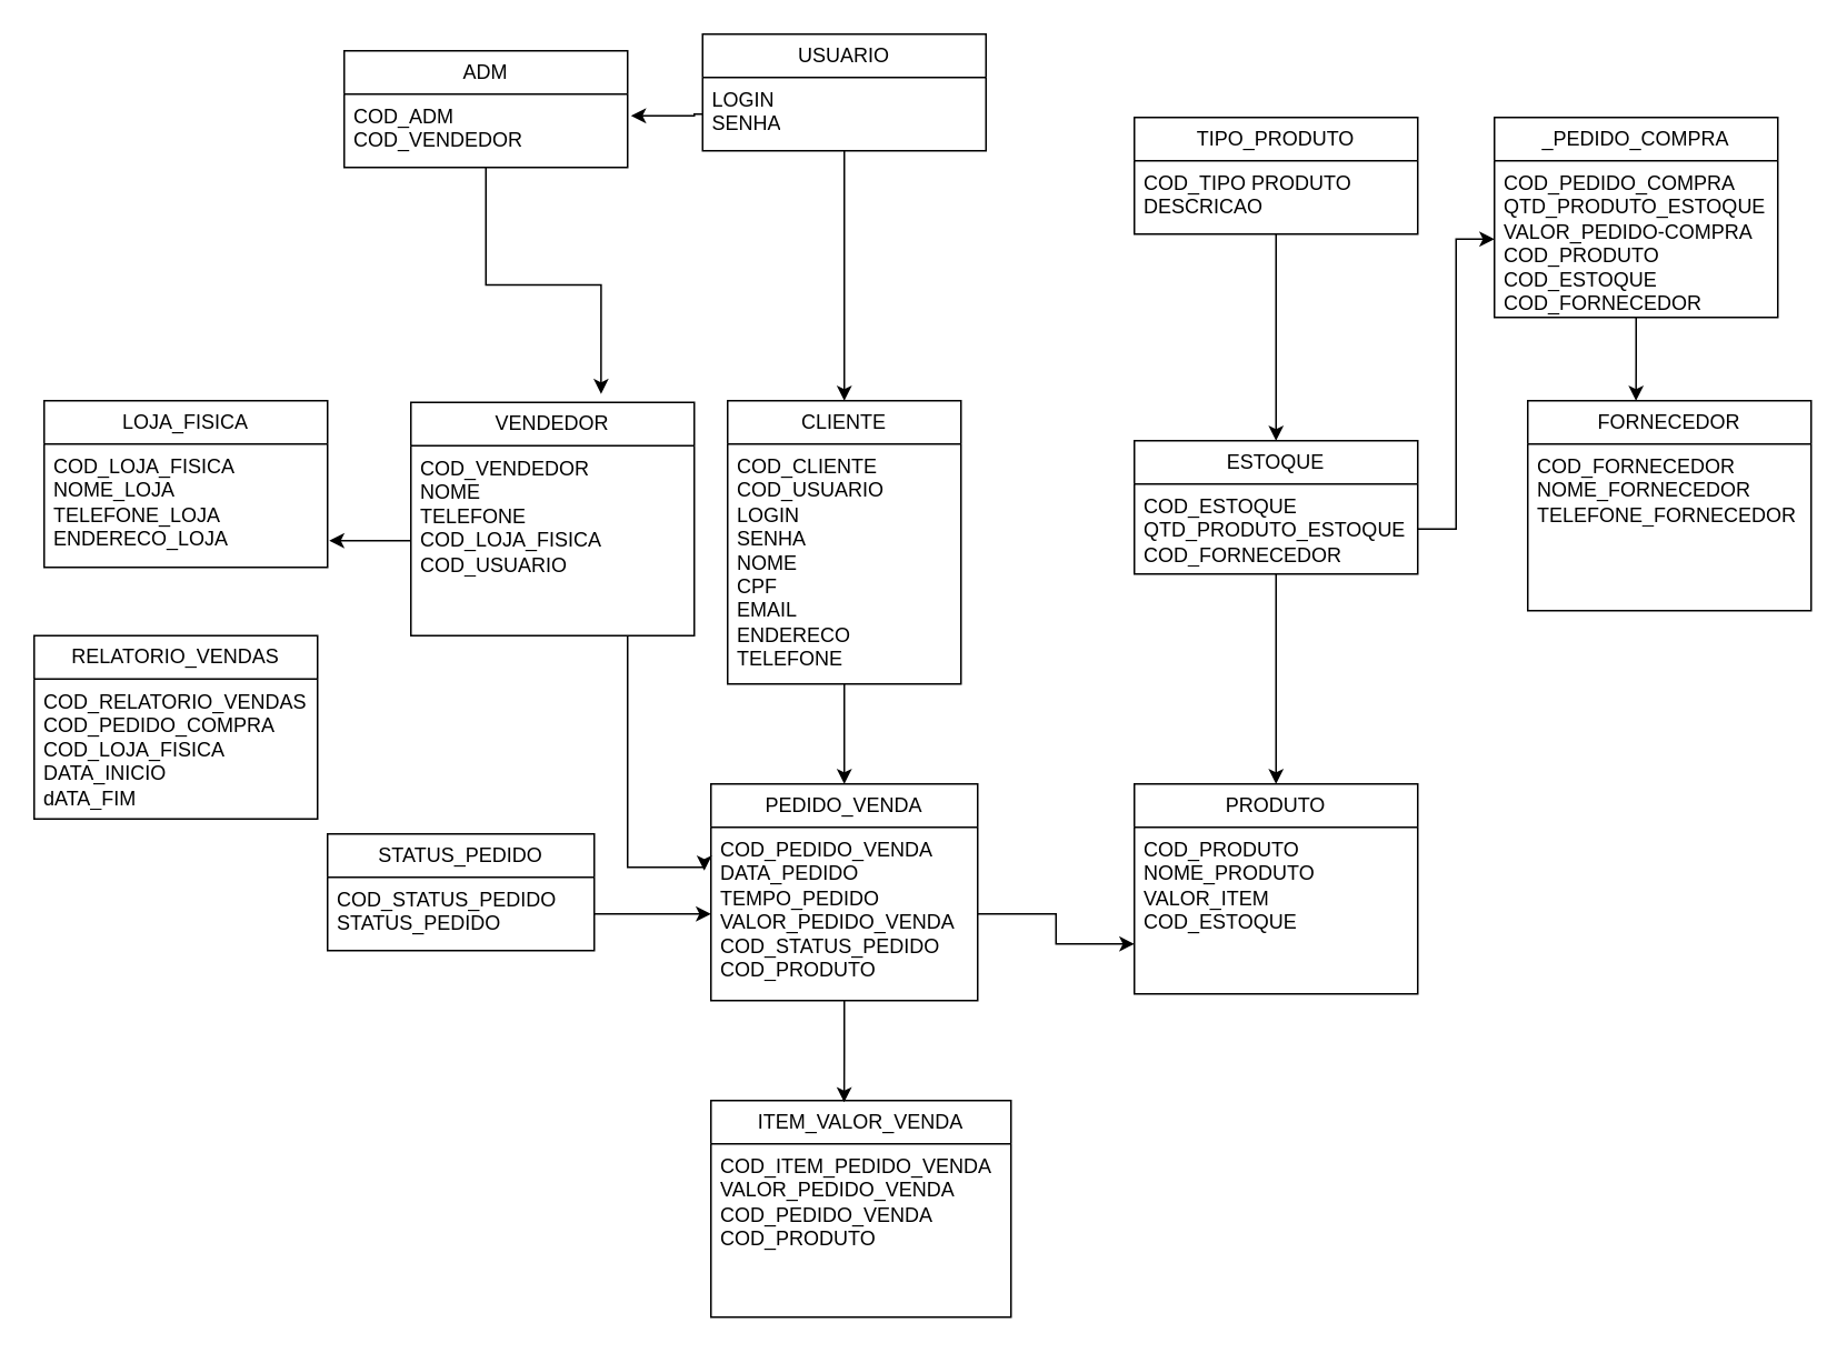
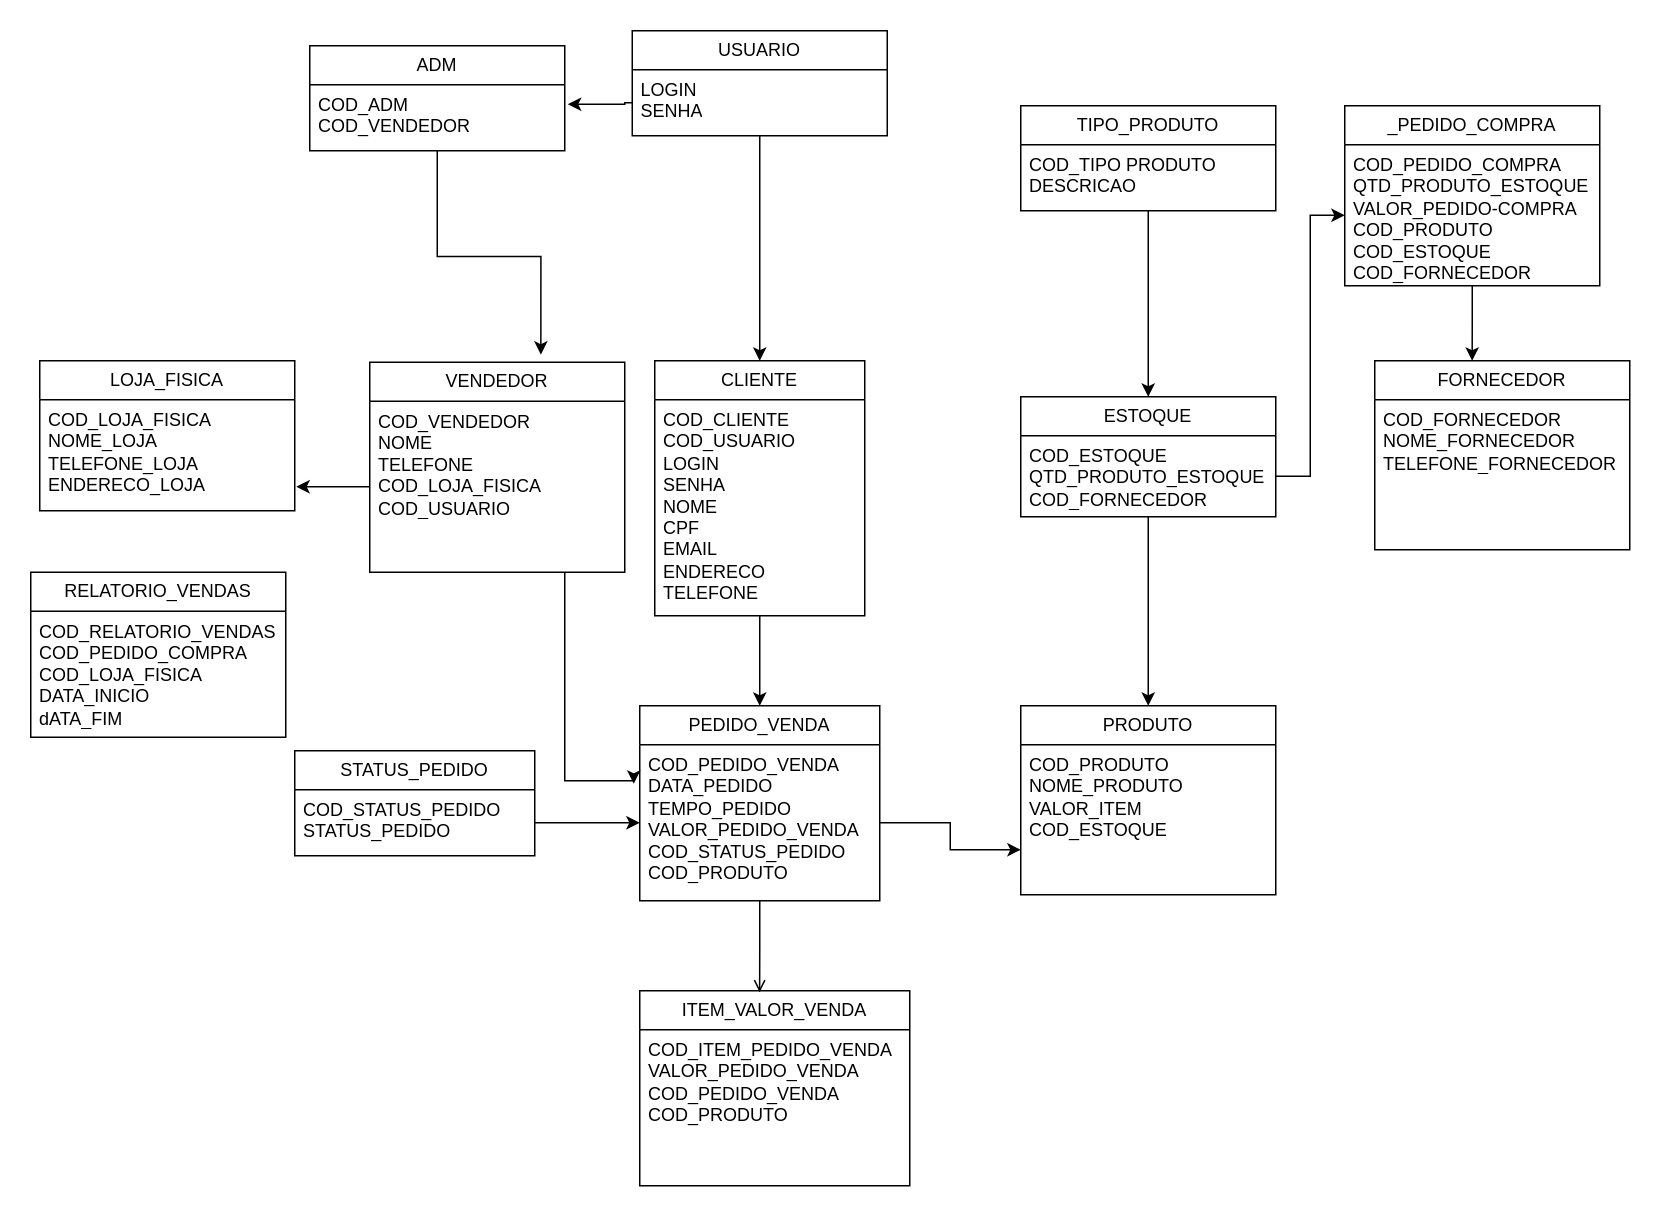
  <mxCell id="0" />
  <mxCell id="1" parent="0" />
  <mxCell id="2" style="edgeStyle=orthogonalEdgeStyle;rounded=0;orthogonalLoop=1;jettySize=auto;html=1;entryX=0.5;entryY=0;entryDx=0;entryDy=0;" edge="1" parent="1" source="3" target="6"><mxGeometry relative="1" as="geometry" /></mxCell>
  <mxCell id="3" value="CLIENTE" style="swimlane;fontStyle=0;childLayout=stackLayout;horizontal=1;startSize=26;fillColor=none;horizontalStack=0;resizeParent=1;resizeParentMax=0;resizeLast=0;collapsible=1;marginBottom=0;whiteSpace=wrap;html=1;" vertex="1" parent="1"><mxGeometry x="436" y="240" width="140" height="170" as="geometry" /></mxCell>
  <mxCell id="4" value="COD_CLIENTE&lt;br&gt;COD_USUARIO&lt;br&gt;LOGIN&lt;br&gt;SENHA&lt;br&gt;NOME&lt;br&gt;CPF&amp;nbsp;&lt;br&gt;EMAIL&amp;nbsp;&lt;br&gt;ENDERECO&lt;br&gt;TELEFONE" style="text;strokeColor=none;fillColor=none;align=left;verticalAlign=top;spacingLeft=4;spacingRight=4;overflow=hidden;rotatable=0;points=[[0,0.5],[1,0.5]];portConstraint=eastwest;whiteSpace=wrap;html=1;" vertex="1" parent="3"><mxGeometry y="26" width="140" height="144" as="geometry" /></mxCell>
- <mxCell id="5" style="edgeStyle=orthogonalEdgeStyle;rounded=0;orthogonalLoop=1;jettySize=auto;html=1;entryX=0.444;entryY=0.008;entryDx=0;entryDy=0;entryPerimeter=0;" edge="1" parent="1" source="6" target="8"><mxGeometry relative="1" as="geometry" /></mxCell>
+ <mxCell id="5" style="edgeStyle=orthogonalEdgeStyle;rounded=0;orthogonalLoop=1;jettySize=auto;html=1;entryX=0.444;entryY=0.008;entryDx=0;entryDy=0;entryPerimeter=0;endArrow=open;" edge="1" parent="1" source="6" target="8"><mxGeometry relative="1" as="geometry" /></mxCell>
  <mxCell id="6" value="PEDIDO_VENDA" style="swimlane;fontStyle=0;childLayout=stackLayout;horizontal=1;startSize=26;fillColor=none;horizontalStack=0;resizeParent=1;resizeParentMax=0;resizeLast=0;collapsible=1;marginBottom=0;whiteSpace=wrap;html=1;" vertex="1" parent="1"><mxGeometry x="426" y="470" width="160" height="130" as="geometry" /></mxCell>
  <mxCell id="7" value="COD_PEDIDO_VENDA&lt;br&gt;DATA_PEDIDO&lt;br&gt;TEMPO_PEDIDO&lt;br&gt;VALOR_PEDIDO_VENDA&lt;br&gt;COD_STATUS_PEDIDO&lt;br&gt;COD_PRODUTO" style="text;strokeColor=none;fillColor=none;align=left;verticalAlign=top;spacingLeft=4;spacingRight=4;overflow=hidden;rotatable=0;points=[[0,0.5],[1,0.5]];portConstraint=eastwest;whiteSpace=wrap;html=1;" vertex="1" parent="6"><mxGeometry y="26" width="160" height="104" as="geometry" /></mxCell>
  <mxCell id="8" value="ITEM_VALOR_VENDA" style="swimlane;fontStyle=0;childLayout=stackLayout;horizontal=1;startSize=26;fillColor=none;horizontalStack=0;resizeParent=1;resizeParentMax=0;resizeLast=0;collapsible=1;marginBottom=0;whiteSpace=wrap;html=1;" vertex="1" parent="1"><mxGeometry x="426" y="660" width="180" height="130" as="geometry" /></mxCell>
  <mxCell id="9" value="COD_ITEM_PEDIDO_VENDA&lt;br&gt;VALOR_PEDIDO_VENDA&lt;br&gt;COD_PEDIDO_VENDA&lt;br&gt;COD_PRODUTO" style="text;strokeColor=none;fillColor=none;align=left;verticalAlign=top;spacingLeft=4;spacingRight=4;overflow=hidden;rotatable=0;points=[[0,0.5],[1,0.5]];portConstraint=eastwest;whiteSpace=wrap;html=1;" vertex="1" parent="8"><mxGeometry y="26" width="180" height="104" as="geometry" /></mxCell>
  <mxCell id="10" value="PRODUTO" style="swimlane;fontStyle=0;childLayout=stackLayout;horizontal=1;startSize=26;fillColor=none;horizontalStack=0;resizeParent=1;resizeParentMax=0;resizeLast=0;collapsible=1;marginBottom=0;whiteSpace=wrap;html=1;" vertex="1" parent="1"><mxGeometry x="680" y="470" width="170" height="126" as="geometry" /></mxCell>
  <mxCell id="11" value="COD_PRODUTO&lt;br&gt;NOME_PRODUTO&lt;br&gt;VALOR_ITEM&lt;br&gt;COD_ESTOQUE" style="text;strokeColor=none;fillColor=none;align=left;verticalAlign=top;spacingLeft=4;spacingRight=4;overflow=hidden;rotatable=0;points=[[0,0.5],[1,0.5]];portConstraint=eastwest;whiteSpace=wrap;html=1;" vertex="1" parent="10"><mxGeometry y="26" width="170" height="100" as="geometry" /></mxCell>
  <mxCell id="12" value="STATUS_PEDIDO" style="swimlane;fontStyle=0;childLayout=stackLayout;horizontal=1;startSize=26;fillColor=none;horizontalStack=0;resizeParent=1;resizeParentMax=0;resizeLast=0;collapsible=1;marginBottom=0;whiteSpace=wrap;html=1;" vertex="1" parent="1"><mxGeometry x="196" y="500" width="160" height="70" as="geometry" /></mxCell>
  <mxCell id="13" value="COD_STATUS_PEDIDO&lt;br&gt;STATUS_PEDIDO&lt;br&gt;" style="text;strokeColor=none;fillColor=none;align=left;verticalAlign=top;spacingLeft=4;spacingRight=4;overflow=hidden;rotatable=0;points=[[0,0.5],[1,0.5]];portConstraint=eastwest;whiteSpace=wrap;html=1;" vertex="1" parent="12"><mxGeometry y="26" width="160" height="44" as="geometry" /></mxCell>
  <mxCell id="14" style="edgeStyle=orthogonalEdgeStyle;rounded=0;orthogonalLoop=1;jettySize=auto;html=1;entryX=0.5;entryY=0;entryDx=0;entryDy=0;" edge="1" parent="1" source="15" target="10"><mxGeometry relative="1" as="geometry" /></mxCell>
  <mxCell id="15" value="ESTOQUE" style="swimlane;fontStyle=0;childLayout=stackLayout;horizontal=1;startSize=26;fillColor=none;horizontalStack=0;resizeParent=1;resizeParentMax=0;resizeLast=0;collapsible=1;marginBottom=0;whiteSpace=wrap;html=1;" vertex="1" parent="1"><mxGeometry x="680" y="264" width="170" height="80" as="geometry" /></mxCell>
  <mxCell id="16" value="COD_ESTOQUE&lt;br&gt;QTD_PRODUTO_ESTOQUE&lt;br&gt;COD_FORNECEDOR" style="text;strokeColor=none;fillColor=none;align=left;verticalAlign=top;spacingLeft=4;spacingRight=4;overflow=hidden;rotatable=0;points=[[0,0.5],[1,0.5]];portConstraint=eastwest;whiteSpace=wrap;html=1;" vertex="1" parent="15"><mxGeometry y="26" width="170" height="54" as="geometry" /></mxCell>
  <mxCell id="17" style="edgeStyle=orthogonalEdgeStyle;rounded=0;orthogonalLoop=1;jettySize=auto;html=1;" edge="1" parent="1" source="18" target="15"><mxGeometry relative="1" as="geometry" /></mxCell>
  <mxCell id="18" value="TIPO_PRODUTO" style="swimlane;fontStyle=0;childLayout=stackLayout;horizontal=1;startSize=26;fillColor=none;horizontalStack=0;resizeParent=1;resizeParentMax=0;resizeLast=0;collapsible=1;marginBottom=0;whiteSpace=wrap;html=1;" vertex="1" parent="1"><mxGeometry x="680" y="70" width="170" height="70" as="geometry" /></mxCell>
  <mxCell id="19" value="COD_TIPO PRODUTO&lt;br&gt;DESCRICAO" style="text;strokeColor=none;fillColor=none;align=left;verticalAlign=top;spacingLeft=4;spacingRight=4;overflow=hidden;rotatable=0;points=[[0,0.5],[1,0.5]];portConstraint=eastwest;whiteSpace=wrap;html=1;" vertex="1" parent="18"><mxGeometry y="26" width="170" height="44" as="geometry" /></mxCell>
  <mxCell id="20" style="edgeStyle=orthogonalEdgeStyle;rounded=0;orthogonalLoop=1;jettySize=auto;html=1;exitX=1;exitY=0.5;exitDx=0;exitDy=0;entryX=0;entryY=0.5;entryDx=0;entryDy=0;" edge="1" parent="1" source="13" target="7"><mxGeometry relative="1" as="geometry" /></mxCell>
  <mxCell id="21" style="edgeStyle=orthogonalEdgeStyle;rounded=0;orthogonalLoop=1;jettySize=auto;html=1;exitX=1;exitY=0.5;exitDx=0;exitDy=0;entryX=0;entryY=0.7;entryDx=0;entryDy=0;entryPerimeter=0;" edge="1" parent="1" source="7" target="11"><mxGeometry relative="1" as="geometry" /></mxCell>
  <mxCell id="22" style="edgeStyle=orthogonalEdgeStyle;rounded=0;orthogonalLoop=1;jettySize=auto;html=1;entryX=0.382;entryY=0;entryDx=0;entryDy=0;entryPerimeter=0;" edge="1" parent="1" source="23" target="26"><mxGeometry relative="1" as="geometry" /></mxCell>
  <mxCell id="23" value="_PEDIDO_COMPRA" style="swimlane;fontStyle=0;childLayout=stackLayout;horizontal=1;startSize=26;fillColor=none;horizontalStack=0;resizeParent=1;resizeParentMax=0;resizeLast=0;collapsible=1;marginBottom=0;whiteSpace=wrap;html=1;" vertex="1" parent="1"><mxGeometry x="896" y="70" width="170" height="120" as="geometry" /></mxCell>
  <mxCell id="24" value="COD_PEDIDO_COMPRA&lt;br&gt;QTD_PRODUTO_ESTOQUE&lt;br&gt;VALOR_PEDIDO-COMPRA&lt;br&gt;COD_PRODUTO&lt;br&gt;COD_ESTOQUE&lt;br&gt;COD_FORNECEDOR" style="text;strokeColor=none;fillColor=none;align=left;verticalAlign=top;spacingLeft=4;spacingRight=4;overflow=hidden;rotatable=0;points=[[0,0.5],[1,0.5]];portConstraint=eastwest;whiteSpace=wrap;html=1;" vertex="1" parent="23"><mxGeometry y="26" width="170" height="94" as="geometry" /></mxCell>
  <mxCell id="25" style="edgeStyle=orthogonalEdgeStyle;rounded=0;orthogonalLoop=1;jettySize=auto;html=1;exitX=1;exitY=0.5;exitDx=0;exitDy=0;" edge="1" parent="1" source="16" target="24"><mxGeometry relative="1" as="geometry" /></mxCell>
  <mxCell id="26" value="FORNECEDOR" style="swimlane;fontStyle=0;childLayout=stackLayout;horizontal=1;startSize=26;fillColor=none;horizontalStack=0;resizeParent=1;resizeParentMax=0;resizeLast=0;collapsible=1;marginBottom=0;whiteSpace=wrap;html=1;" vertex="1" parent="1"><mxGeometry x="916" y="240" width="170" height="126" as="geometry" /></mxCell>
  <mxCell id="27" value="COD_FORNECEDOR&lt;br&gt;NOME_FORNECEDOR&lt;br&gt;TELEFONE_FORNECEDOR" style="text;strokeColor=none;fillColor=none;align=left;verticalAlign=top;spacingLeft=4;spacingRight=4;overflow=hidden;rotatable=0;points=[[0,0.5],[1,0.5]];portConstraint=eastwest;whiteSpace=wrap;html=1;" vertex="1" parent="26"><mxGeometry y="26" width="170" height="100" as="geometry" /></mxCell>
  <mxCell id="28" style="edgeStyle=orthogonalEdgeStyle;rounded=0;orthogonalLoop=1;jettySize=auto;html=1;entryX=-0.025;entryY=0.25;entryDx=0;entryDy=0;entryPerimeter=0;" edge="1" parent="1" source="29" target="7"><mxGeometry relative="1" as="geometry"><Array as="points"><mxPoint x="376" y="520" /><mxPoint x="422" y="520" /></Array></mxGeometry></mxCell>
  <mxCell id="29" value="VENDEDOR" style="swimlane;fontStyle=0;childLayout=stackLayout;horizontal=1;startSize=26;fillColor=none;horizontalStack=0;resizeParent=1;resizeParentMax=0;resizeLast=0;collapsible=1;marginBottom=0;whiteSpace=wrap;html=1;" vertex="1" parent="1"><mxGeometry x="246" y="241" width="170" height="140" as="geometry" /></mxCell>
  <mxCell id="30" value="COD_VENDEDOR&lt;br&gt;NOME&lt;br&gt;TELEFONE&lt;br&gt;COD_LOJA_FISICA&lt;br&gt;COD_USUARIO" style="text;strokeColor=none;fillColor=none;align=left;verticalAlign=top;spacingLeft=4;spacingRight=4;overflow=hidden;rotatable=0;points=[[0,0.5],[1,0.5]];portConstraint=eastwest;whiteSpace=wrap;html=1;" vertex="1" parent="29"><mxGeometry y="26" width="170" height="114" as="geometry" /></mxCell>
  <mxCell id="31" style="edgeStyle=orthogonalEdgeStyle;rounded=0;orthogonalLoop=1;jettySize=auto;html=1;entryX=0.5;entryY=0;entryDx=0;entryDy=0;" edge="1" parent="1" source="32" target="3"><mxGeometry relative="1" as="geometry" /></mxCell>
  <mxCell id="32" value="USUARIO" style="swimlane;fontStyle=0;childLayout=stackLayout;horizontal=1;startSize=26;fillColor=none;horizontalStack=0;resizeParent=1;resizeParentMax=0;resizeLast=0;collapsible=1;marginBottom=0;whiteSpace=wrap;html=1;" vertex="1" parent="1"><mxGeometry x="421" y="20" width="170" height="70" as="geometry" /></mxCell>
  <mxCell id="33" value="LOGIN&lt;br&gt;SENHA" style="text;strokeColor=none;fillColor=none;align=left;verticalAlign=top;spacingLeft=4;spacingRight=4;overflow=hidden;rotatable=0;points=[[0,0.5],[1,0.5]];portConstraint=eastwest;whiteSpace=wrap;html=1;" vertex="1" parent="32"><mxGeometry y="26" width="170" height="44" as="geometry" /></mxCell>
  <mxCell id="34" style="edgeStyle=orthogonalEdgeStyle;rounded=0;orthogonalLoop=1;jettySize=auto;html=1;entryX=0.671;entryY=-0.036;entryDx=0;entryDy=0;entryPerimeter=0;" edge="1" parent="1" source="35" target="29"><mxGeometry relative="1" as="geometry" /></mxCell>
  <mxCell id="35" value="ADM" style="swimlane;fontStyle=0;childLayout=stackLayout;horizontal=1;startSize=26;fillColor=none;horizontalStack=0;resizeParent=1;resizeParentMax=0;resizeLast=0;collapsible=1;marginBottom=0;whiteSpace=wrap;html=1;" vertex="1" parent="1"><mxGeometry x="206" y="30" width="170" height="70" as="geometry" /></mxCell>
  <mxCell id="36" value="COD_ADM&lt;br&gt;COD_VENDEDOR" style="text;strokeColor=none;fillColor=none;align=left;verticalAlign=top;spacingLeft=4;spacingRight=4;overflow=hidden;rotatable=0;points=[[0,0.5],[1,0.5]];portConstraint=eastwest;whiteSpace=wrap;html=1;" vertex="1" parent="35"><mxGeometry y="26" width="170" height="44" as="geometry" /></mxCell>
  <mxCell id="37" style="edgeStyle=orthogonalEdgeStyle;rounded=0;orthogonalLoop=1;jettySize=auto;html=1;exitX=0;exitY=0.5;exitDx=0;exitDy=0;entryX=1.012;entryY=0.295;entryDx=0;entryDy=0;entryPerimeter=0;" edge="1" parent="1" source="33" target="36"><mxGeometry relative="1" as="geometry"><mxPoint x="366" y="68" as="targetPoint" /><Array as="points"><mxPoint x="416" y="68" /><mxPoint x="416" y="69" /></Array></mxGeometry></mxCell>
  <mxCell id="38" value="LOJA_FISICA" style="swimlane;fontStyle=0;childLayout=stackLayout;horizontal=1;startSize=26;fillColor=none;horizontalStack=0;resizeParent=1;resizeParentMax=0;resizeLast=0;collapsible=1;marginBottom=0;whiteSpace=wrap;html=1;" vertex="1" parent="1"><mxGeometry x="26" y="240" width="170" height="100" as="geometry" /></mxCell>
  <mxCell id="39" value="COD_LOJA_FISICA&lt;br&gt;NOME_LOJA&lt;br&gt;TELEFONE_LOJA&lt;br&gt;ENDERECO_LOJA" style="text;strokeColor=none;fillColor=none;align=left;verticalAlign=top;spacingLeft=4;spacingRight=4;overflow=hidden;rotatable=0;points=[[0,0.5],[1,0.5]];portConstraint=eastwest;whiteSpace=wrap;html=1;" vertex="1" parent="38"><mxGeometry y="26" width="170" height="74" as="geometry" /></mxCell>
  <mxCell id="40" style="edgeStyle=orthogonalEdgeStyle;rounded=0;orthogonalLoop=1;jettySize=auto;html=1;exitX=0;exitY=0.5;exitDx=0;exitDy=0;entryX=1.006;entryY=0.784;entryDx=0;entryDy=0;entryPerimeter=0;" edge="1" parent="1" source="30" target="39"><mxGeometry relative="1" as="geometry" /></mxCell>
  <mxCell id="41" value="RELATORIO_VENDAS" style="swimlane;fontStyle=0;childLayout=stackLayout;horizontal=1;startSize=26;fillColor=none;horizontalStack=0;resizeParent=1;resizeParentMax=0;resizeLast=0;collapsible=1;marginBottom=0;whiteSpace=wrap;html=1;" vertex="1" parent="1"><mxGeometry x="20" y="381" width="170" height="110" as="geometry" /></mxCell>
  <mxCell id="42" value="COD_RELATORIO_VENDAS&lt;br&gt;COD_PEDIDO_COMPRA&lt;br&gt;COD_LOJA_FISICA&lt;br&gt;DATA_INICIO&lt;br&gt;dATA_FIM" style="text;strokeColor=none;fillColor=none;align=left;verticalAlign=top;spacingLeft=4;spacingRight=4;overflow=hidden;rotatable=0;points=[[0,0.5],[1,0.5]];portConstraint=eastwest;whiteSpace=wrap;html=1;" vertex="1" parent="41"><mxGeometry y="26" width="170" height="84" as="geometry" /></mxCell>
